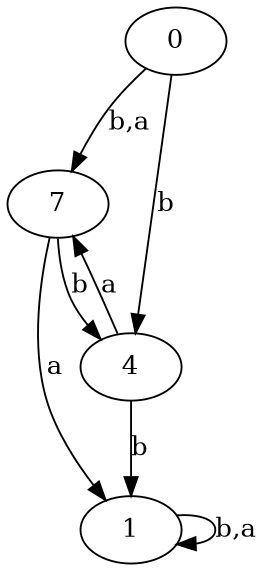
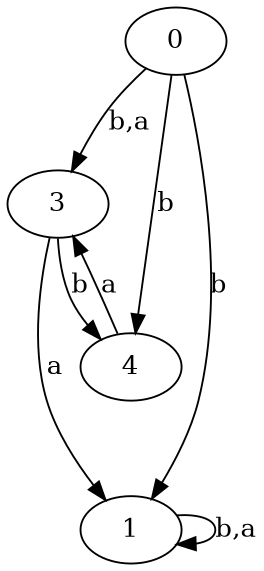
  digraph {
    d2tdocpreamble="\usetikzlibrary{automata}"
    d2tfigpreamble="\tikzstyle{every state}= [ draw=blue!50,very thick,fill=blue!20]  \tikzstyle{auto}= [fill=white]"
    ranksep=0.5
    node [style=state]
    edge [lblstyle=auto topath="bend right"]
    n1 [label=0 style="state, initial"]
-   n2 [label=7]
+   n2 [label=3]
    n3 [label=4]
    n4 [label=1]
    n1 -> n2 [label="b,a"]
    n1 -> n3 [label=b]
    n2 -> n3 [label=b]
    n2 -> n4 [label=a]
    n3 -> n2 [label=a]
-   n3 -> n4 [label=b]
+   n1 -> n4 [label=b]
    n4 -> n4 [label="b,a" topath="loop above"]
  }
